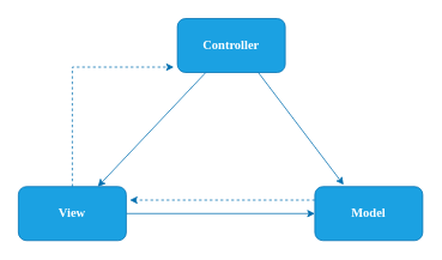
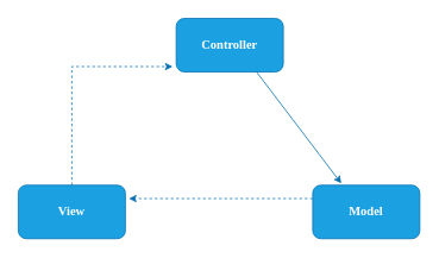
  <mxCell id="0" />
  <mxCell id="1" parent="0" />
- <mxCell id="2" value="" style="rounded=0;orthogonalLoop=1;jettySize=auto;html=1;fontFamily=Times New Roman;fontStyle=1;fillColor=#1ba1e2;strokeColor=#006EAF;" edge="1" parent="1" source="4" target="7"><mxGeometry relative="1" as="geometry" /></mxCell>
  <mxCell id="3" style="edgeStyle=none;rounded=0;orthogonalLoop=1;jettySize=auto;html=1;exitX=0.75;exitY=1;exitDx=0;exitDy=0;fontFamily=Times New Roman;fontSize=14;fillColor=#1ba1e2;strokeColor=#006EAF;" edge="1" parent="1" source="4"><mxGeometry relative="1" as="geometry"><mxPoint x="382" y="205" as="targetPoint" /></mxGeometry></mxCell>
  <mxCell id="4" value="Controller" style="rounded=1;whiteSpace=wrap;html=1;fillColor=#1ba1e2;strokeColor=#006EAF;fontFamily=Times New Roman;fontStyle=1;fontSize=14;fontColor=#ffffff;" vertex="1" parent="1"><mxGeometry x="197" y="20" width="120" height="60" as="geometry" /></mxCell>
- <mxCell id="5" value="" style="edgeStyle=orthogonalEdgeStyle;rounded=0;orthogonalLoop=1;jettySize=auto;html=1;fontFamily=Times New Roman;fontStyle=1;fillColor=#1ba1e2;strokeColor=#006EAF;" edge="1" parent="1" source="7" target="9"><mxGeometry relative="1" as="geometry" /></mxCell>
  <mxCell id="6" style="edgeStyle=elbowEdgeStyle;rounded=0;orthogonalLoop=1;jettySize=auto;html=1;exitX=0.5;exitY=0;exitDx=0;exitDy=0;dashed=1;fontFamily=Times New Roman;fontSize=14;elbow=vertical;fillColor=#1ba1e2;strokeColor=#006EAF;" edge="1" parent="1" source="7"><mxGeometry relative="1" as="geometry"><mxPoint x="193" y="74" as="targetPoint" /><Array as="points"><mxPoint x="185" y="74" /><mxPoint x="104" y="74" /></Array></mxGeometry></mxCell>
  <mxCell id="7" value="View" style="whiteSpace=wrap;html=1;rounded=1;strokeColor=#006EAF;fillColor=#1ba1e2;fontFamily=Times New Roman;fontStyle=1;fontSize=14;fontColor=#ffffff;" vertex="1" parent="1"><mxGeometry x="20" y="207" width="120" height="60" as="geometry" /></mxCell>
  <mxCell id="8" style="edgeStyle=none;rounded=0;orthogonalLoop=1;jettySize=auto;html=1;exitX=0;exitY=0.25;exitDx=0;exitDy=0;fontFamily=Times New Roman;fontSize=14;dashed=1;fillColor=#1ba1e2;strokeColor=#006EAF;" edge="1" parent="1" source="9"><mxGeometry relative="1" as="geometry"><mxPoint x="144" y="222" as="targetPoint" /></mxGeometry></mxCell>
  <mxCell id="9" value="Model" style="whiteSpace=wrap;html=1;rounded=1;strokeColor=#006EAF;fillColor=#1ba1e2;fontFamily=Times New Roman;fontStyle=1;fontSize=14;fontColor=#ffffff;" vertex="1" parent="1"><mxGeometry x="350" y="207" width="120" height="60" as="geometry" /></mxCell>
